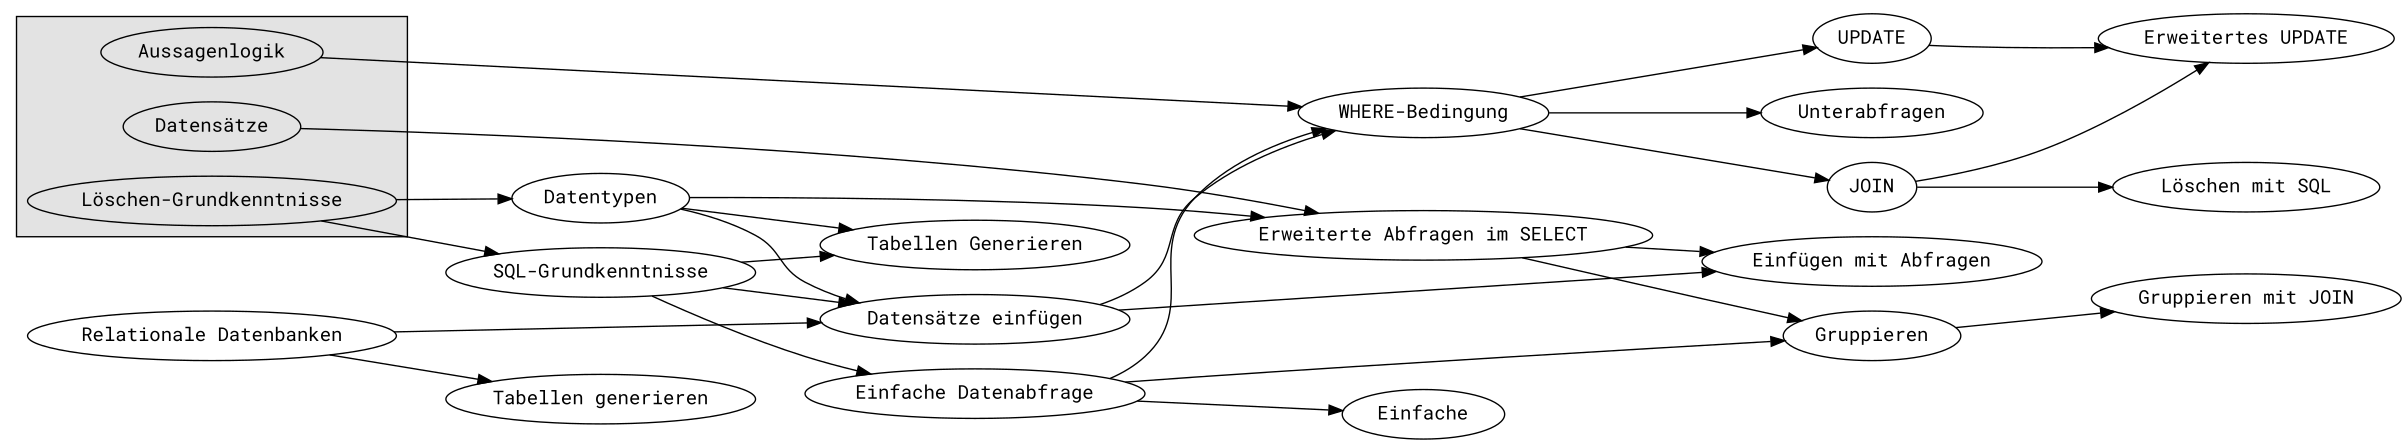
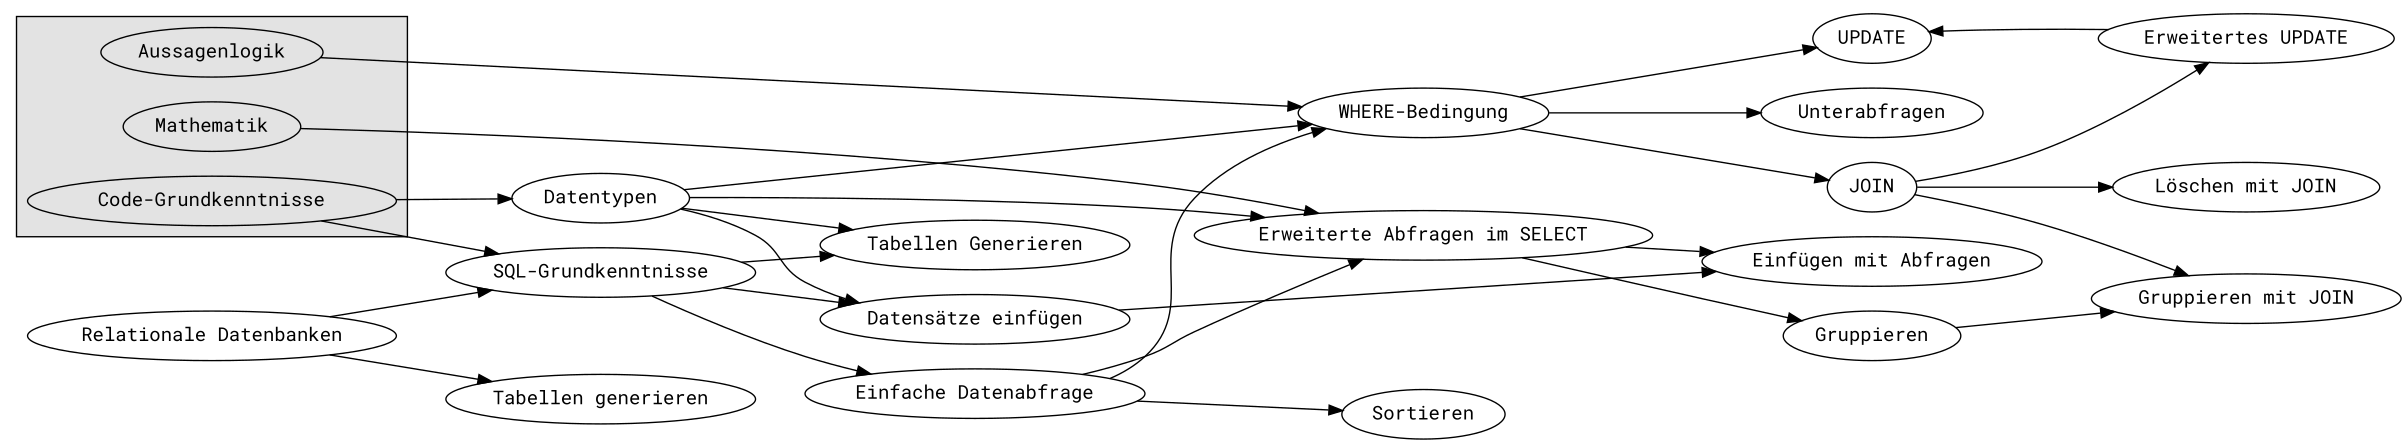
  digraph {
    fontname="Roboto Mono"
    rankdir=LR
    node [fontname="Roboto Mono"]
    edge [fontname="Roboto Mono"]
-   "Code-Grundkenntnisse" [label="Löschen-Grundkenntnisse"]
+   "Code-Grundkenntnisse"
    Aussagenlogik
-   Mathematik [label="Datensätze"]
+   Mathematik
    "SQL-Grundkenntnisse"
    Datentypen
    "WHERE-Bedingung"
    "Erweiterte Abfragen im SELECT"
    "Relationale Datenbanken"
    "Tabellen generieren"
    "Tabellen Generieren"
    "Datensätze einfügen"
    "Einfache Datenabfrage"
    "Einfügen mit Abfragen"
-   Sortieren [label=Einfache]
+   Sortieren
    UPDATE
    "Erweitertes UPDATE"
    Unterabfragen
    JOIN
    Gruppieren
    "Gruppieren mit JOIN"
-   "Löschen mit JOIN" [label="Löschen mit SQL"]
+   "Löschen mit JOIN"
    subgraph cluster_1 {
      bgcolor=grey89
      "Code-Grundkenntnisse"
      Aussagenlogik
      Mathematik
    }
    "Code-Grundkenntnisse" -> "SQL-Grundkenntnisse"
    "Code-Grundkenntnisse" -> Datentypen
    Aussagenlogik -> "WHERE-Bedingung"
    Mathematik -> "Erweiterte Abfragen im SELECT"
    "SQL-Grundkenntnisse" -> "Tabellen Generieren"
    "SQL-Grundkenntnisse" -> "Datensätze einfügen"
    "SQL-Grundkenntnisse" -> "Einfache Datenabfrage"
-   "Datensätze einfügen" -> "WHERE-Bedingung"
+   Datentypen -> "WHERE-Bedingung"
    Datentypen -> "Erweiterte Abfragen im SELECT"
    Datentypen -> "Tabellen Generieren"
    Datentypen -> "Datensätze einfügen"
    "WHERE-Bedingung" -> UPDATE
    "WHERE-Bedingung" -> Unterabfragen
    "WHERE-Bedingung" -> JOIN
    "Erweiterte Abfragen im SELECT" -> "Einfügen mit Abfragen"
    "Erweiterte Abfragen im SELECT" -> Gruppieren
-   "Relationale Datenbanken" -> "Datensätze einfügen"
+   "Relationale Datenbanken" -> "SQL-Grundkenntnisse"
    "Relationale Datenbanken" -> "Tabellen generieren"
    "Datensätze einfügen" -> "Einfügen mit Abfragen"
    "Einfache Datenabfrage" -> "WHERE-Bedingung"
-   "Einfache Datenabfrage" -> Gruppieren
+   "Einfache Datenabfrage" -> "Erweiterte Abfragen im SELECT"
    "Einfache Datenabfrage" -> Sortieren
-   UPDATE -> "Erweitertes UPDATE"
+   "Erweitertes UPDATE" -> UPDATE
    JOIN -> "Erweitertes UPDATE"
+   JOIN -> "Gruppieren mit JOIN"
    JOIN -> "Löschen mit JOIN"
    Gruppieren -> "Gruppieren mit JOIN"
  }
